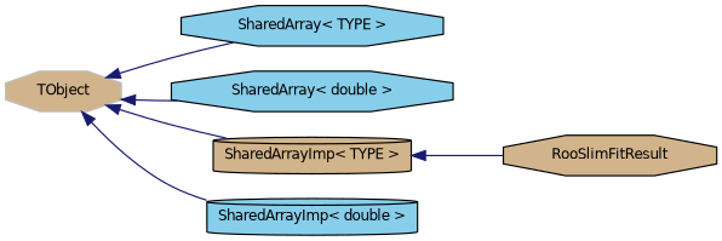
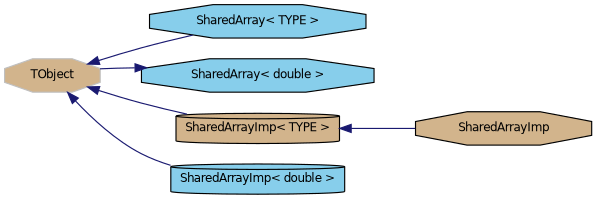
  digraph {
    rankdir=LR
    node [color=black fillcolor=tan fontname=Helvetica fontsize=10 shape=octagon style=filled]
    edge [color=midnightblue dir=back fontname=Helvetica fontsize=10 labelfontname=Helvetica labelfontsize=10 style=solid]
    n1 [color=grey75 height=0.2 label=TObject width=0.4]
    n2 [fillcolor=skyblue height=0.2 label="SharedArray\< TYPE \>" width=0.4]
    n3 [fillcolor=skyblue height=0.2 label="SharedArray\< double \>" width=0.4]
    n4 [height=0.2 label="SharedArrayImp\< TYPE \>" shape=cylinder width=0.4]
    n5 [fillcolor=skyblue height=0.2 label="SharedArrayImp\< double \>" shape=cylinder width=0.4]
-   n6 [height=0.2 label=RooSlimFitResult width=0.4]
+   n6 [height=0.2 label=SharedArrayImp width=0.4]
    n1 -> n2
-   n1 -> n3
+   n3 -> n1
    n1 -> n4
    n1 -> n5
    n4 -> n6
  }
